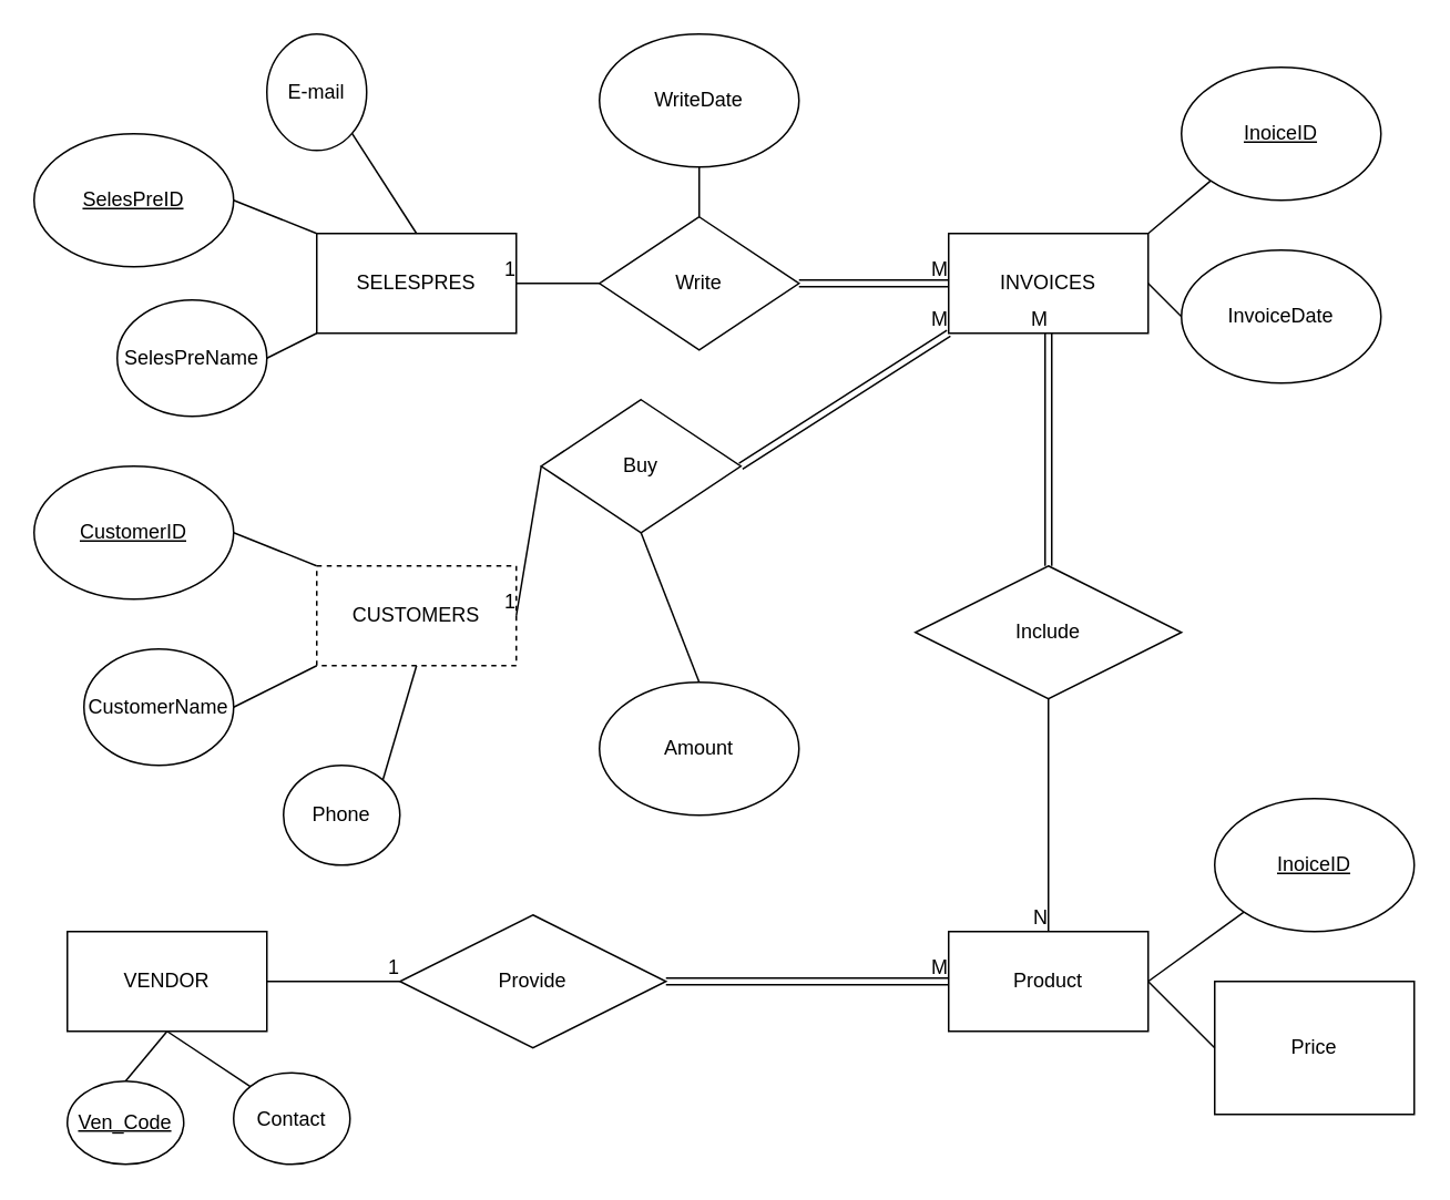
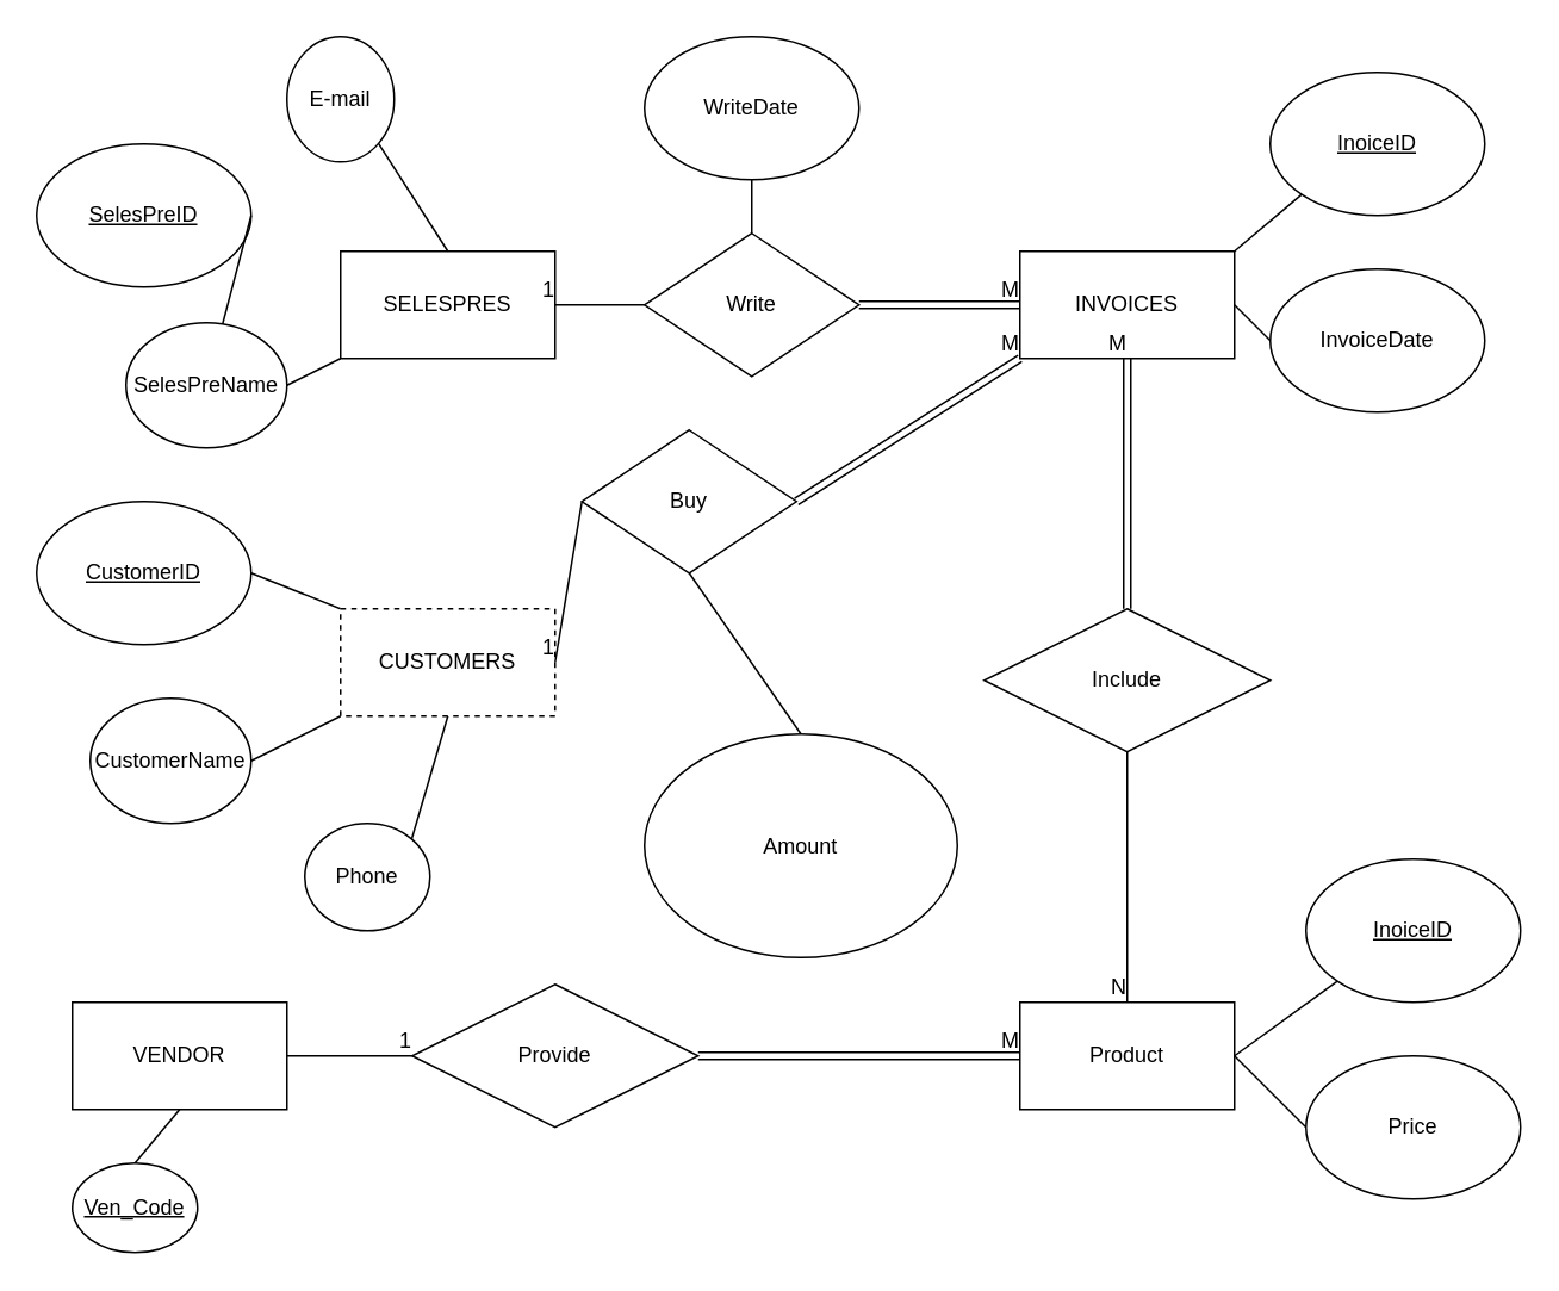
  <mxCell id="0" />
  <mxCell id="1" parent="0" />
  <mxCell id="2" value="&lt;u&gt;SelesPreID&lt;/u&gt;" style="ellipse;whiteSpace=wrap;html=1;" vertex="1" parent="1"><mxGeometry x="20" y="80" width="120" height="80" as="geometry" /></mxCell>
  <mxCell id="3" value="SelesPreName" style="ellipse;whiteSpace=wrap;html=1;" vertex="1" parent="1"><mxGeometry x="70" y="180" width="90" height="70" as="geometry" /></mxCell>
  <mxCell id="4" value="SELESPRES" style="rounded=0;whiteSpace=wrap;html=1;" vertex="1" parent="1"><mxGeometry x="190" y="140" width="120" height="60" as="geometry" /></mxCell>
  <mxCell id="5" value="Write" style="rhombus;whiteSpace=wrap;html=1;" vertex="1" parent="1"><mxGeometry x="360" y="130" width="120" height="80" as="geometry" /></mxCell>
  <mxCell id="6" value="WriteDate" style="ellipse;whiteSpace=wrap;html=1;" vertex="1" parent="1"><mxGeometry x="360" y="20" width="120" height="80" as="geometry" /></mxCell>
- <mxCell id="7" value="" style="endArrow=none;html=1;rounded=0;exitX=1;exitY=0.5;exitDx=0;exitDy=0;entryX=0;entryY=0;entryDx=0;entryDy=0;" edge="1" parent="1" source="2" target="4"><mxGeometry width="50" height="50" relative="1" as="geometry"><mxPoint x="260" y="320" as="sourcePoint" /><mxPoint x="190" y="170" as="targetPoint" /></mxGeometry></mxCell>
+ <mxCell id="7" value="" style="endArrow=none;html=1;rounded=0;exitX=1;exitY=0.5;exitDx=0;exitDy=0;" edge="1" parent="1" source="2" target="3"><mxGeometry width="50" height="50" relative="1" as="geometry"><mxPoint x="260" y="320" as="sourcePoint" /><mxPoint x="190" y="170" as="targetPoint" /></mxGeometry></mxCell>
  <mxCell id="8" value="" style="endArrow=none;html=1;rounded=0;exitX=1;exitY=0.5;exitDx=0;exitDy=0;entryX=0;entryY=1;entryDx=0;entryDy=0;" edge="1" parent="1" source="3" target="4"><mxGeometry width="50" height="50" relative="1" as="geometry"><mxPoint x="260" y="320" as="sourcePoint" /><mxPoint x="190" y="170" as="targetPoint" /></mxGeometry></mxCell>
  <mxCell id="9" value="" style="endArrow=none;html=1;rounded=0;entryX=0.5;entryY=1;entryDx=0;entryDy=0;exitX=0.5;exitY=0;exitDx=0;exitDy=0;" edge="1" parent="1" source="5" target="6"><mxGeometry width="50" height="50" relative="1" as="geometry"><mxPoint x="260" y="320" as="sourcePoint" /><mxPoint x="310" y="270" as="targetPoint" /></mxGeometry></mxCell>
  <mxCell id="10" value="INVOICES" style="rounded=0;whiteSpace=wrap;html=1;" vertex="1" parent="1"><mxGeometry x="570" y="140" width="120" height="60" as="geometry" /></mxCell>
  <mxCell id="11" value="" style="endArrow=none;html=1;rounded=0;entryX=1;entryY=0.5;entryDx=0;entryDy=0;exitX=0;exitY=0.5;exitDx=0;exitDy=0;" edge="1" parent="1" source="5" target="4"><mxGeometry relative="1" as="geometry"><mxPoint x="230" y="300" as="sourcePoint" /><mxPoint x="390" y="300" as="targetPoint" /></mxGeometry></mxCell>
  <mxCell id="12" value="1" style="resizable=0;html=1;align=right;verticalAlign=bottom;" connectable="0" vertex="1" parent="11"><mxGeometry x="1" relative="1" as="geometry" /></mxCell>
  <mxCell id="13" value="" style="shape=link;html=1;rounded=0;exitX=1;exitY=0.5;exitDx=0;exitDy=0;entryX=0;entryY=0.5;entryDx=0;entryDy=0;" edge="1" parent="1" source="5" target="10"><mxGeometry relative="1" as="geometry"><mxPoint x="380" y="300" as="sourcePoint" /><mxPoint x="540" y="300" as="targetPoint" /></mxGeometry></mxCell>
  <mxCell id="14" value="M" style="resizable=0;html=1;align=right;verticalAlign=bottom;" connectable="0" vertex="1" parent="13"><mxGeometry x="1" relative="1" as="geometry" /></mxCell>
  <mxCell id="15" value="&lt;u&gt;InoiceID&lt;/u&gt;" style="ellipse;whiteSpace=wrap;html=1;" vertex="1" parent="1"><mxGeometry x="710" y="40" width="120" height="80" as="geometry" /></mxCell>
  <mxCell id="16" value="" style="endArrow=none;html=1;rounded=0;exitX=1;exitY=0;exitDx=0;exitDy=0;entryX=0;entryY=1;entryDx=0;entryDy=0;" edge="1" parent="1" source="10" target="15"><mxGeometry width="50" height="50" relative="1" as="geometry"><mxPoint x="660" y="320" as="sourcePoint" /><mxPoint x="710" y="270" as="targetPoint" /></mxGeometry></mxCell>
  <mxCell id="17" value="Buy" style="rhombus;whiteSpace=wrap;html=1;" vertex="1" parent="1"><mxGeometry x="325" y="240" width="120" height="80" as="geometry" /></mxCell>
  <mxCell id="18" value="" style="shape=link;html=1;rounded=0;entryX=0;entryY=1;entryDx=0;entryDy=0;exitX=1;exitY=0.5;exitDx=0;exitDy=0;" edge="1" parent="1" source="17" target="10"><mxGeometry relative="1" as="geometry"><mxPoint x="360" y="300" as="sourcePoint" /><mxPoint x="520" y="300" as="targetPoint" /></mxGeometry></mxCell>
  <mxCell id="19" value="M" style="resizable=0;html=1;align=right;verticalAlign=bottom;" connectable="0" vertex="1" parent="18"><mxGeometry x="1" relative="1" as="geometry" /></mxCell>
  <mxCell id="20" value="CUSTOMERS" style="rounded=0;whiteSpace=wrap;html=1;dashed=1;" vertex="1" parent="1"><mxGeometry x="190" y="340" width="120" height="60" as="geometry" /></mxCell>
  <mxCell id="21" value="&lt;u&gt;CustomerID&lt;/u&gt;" style="ellipse;whiteSpace=wrap;html=1;" vertex="1" parent="1"><mxGeometry x="20" y="280" width="120" height="80" as="geometry" /></mxCell>
  <mxCell id="22" value="CustomerName" style="ellipse;whiteSpace=wrap;html=1;" vertex="1" parent="1"><mxGeometry x="50" y="390" width="90" height="70" as="geometry" /></mxCell>
  <mxCell id="23" value="" style="endArrow=none;html=1;rounded=0;exitX=1;exitY=0.5;exitDx=0;exitDy=0;entryX=0;entryY=0;entryDx=0;entryDy=0;" edge="1" parent="1" source="21" target="20"><mxGeometry width="50" height="50" relative="1" as="geometry"><mxPoint x="400" y="420" as="sourcePoint" /><mxPoint x="450" y="370" as="targetPoint" /></mxGeometry></mxCell>
  <mxCell id="24" value="" style="endArrow=none;html=1;rounded=0;exitX=1;exitY=0.5;exitDx=0;exitDy=0;entryX=0;entryY=1;entryDx=0;entryDy=0;" edge="1" parent="1" source="22" target="20"><mxGeometry width="50" height="50" relative="1" as="geometry"><mxPoint x="400" y="420" as="sourcePoint" /><mxPoint x="450" y="370" as="targetPoint" /></mxGeometry></mxCell>
- <mxCell id="25" value="Amount" style="ellipse;whiteSpace=wrap;html=1;" vertex="1" parent="1"><mxGeometry x="360" y="410" width="120" height="80" as="geometry" /></mxCell>
+ <mxCell id="25" value="Amount" style="ellipse;whiteSpace=wrap;html=1;" vertex="1" parent="1"><mxGeometry x="360" y="410" width="175" height="125" as="geometry" /></mxCell>
  <mxCell id="26" value="" style="endArrow=none;html=1;rounded=0;entryX=1;entryY=0.5;entryDx=0;entryDy=0;exitX=0;exitY=0.5;exitDx=0;exitDy=0;" edge="1" parent="1" source="17" target="20"><mxGeometry relative="1" as="geometry"><mxPoint x="450" y="300" as="sourcePoint" /><mxPoint x="610" y="300" as="targetPoint" /></mxGeometry></mxCell>
  <mxCell id="27" value="1" style="resizable=0;html=1;align=right;verticalAlign=bottom;" connectable="0" vertex="1" parent="26"><mxGeometry x="1" relative="1" as="geometry" /></mxCell>
  <mxCell id="28" value="" style="endArrow=none;html=1;rounded=0;exitX=0.5;exitY=0;exitDx=0;exitDy=0;entryX=0.5;entryY=1;entryDx=0;entryDy=0;" edge="1" parent="1" source="25" target="17"><mxGeometry width="50" height="50" relative="1" as="geometry"><mxPoint x="500" y="440" as="sourcePoint" /><mxPoint x="550" y="390" as="targetPoint" /></mxGeometry></mxCell>
  <mxCell id="29" value="Include" style="rhombus;whiteSpace=wrap;html=1;" vertex="1" parent="1"><mxGeometry x="550" y="340" width="160" height="80" as="geometry" /></mxCell>
  <mxCell id="30" value="" style="shape=link;html=1;rounded=0;entryX=0.5;entryY=1;entryDx=0;entryDy=0;exitX=0.5;exitY=0;exitDx=0;exitDy=0;" edge="1" parent="1" source="29" target="10"><mxGeometry relative="1" as="geometry"><mxPoint x="490" y="330" as="sourcePoint" /><mxPoint x="580" y="210" as="targetPoint" /></mxGeometry></mxCell>
  <mxCell id="31" value="M" style="resizable=0;html=1;align=right;verticalAlign=bottom;" connectable="0" vertex="1" parent="30"><mxGeometry x="1" relative="1" as="geometry" /></mxCell>
  <mxCell id="32" value="" style="endArrow=none;html=1;rounded=0;exitX=0.5;exitY=1;exitDx=0;exitDy=0;" edge="1" parent="1" source="29"><mxGeometry relative="1" as="geometry"><mxPoint x="450" y="410" as="sourcePoint" /><mxPoint x="630" y="560" as="targetPoint" /></mxGeometry></mxCell>
  <mxCell id="33" value="N" style="resizable=0;html=1;align=right;verticalAlign=bottom;" connectable="0" vertex="1" parent="32"><mxGeometry x="1" relative="1" as="geometry" /></mxCell>
  <mxCell id="34" value="Product" style="rounded=0;whiteSpace=wrap;html=1;" vertex="1" parent="1"><mxGeometry x="570" y="560" width="120" height="60" as="geometry" /></mxCell>
  <mxCell id="35" value="" style="endArrow=none;html=1;rounded=0;exitX=1;exitY=0.5;exitDx=0;exitDy=0;entryX=0;entryY=1;entryDx=0;entryDy=0;" edge="1" parent="1" source="34" target="36"><mxGeometry width="50" height="50" relative="1" as="geometry"><mxPoint x="510" y="460" as="sourcePoint" /><mxPoint x="750" y="550" as="targetPoint" /></mxGeometry></mxCell>
  <mxCell id="36" value="&lt;u&gt;InoiceID&lt;/u&gt;" style="ellipse;whiteSpace=wrap;html=1;" vertex="1" parent="1"><mxGeometry x="730" y="480" width="120" height="80" as="geometry" /></mxCell>
  <mxCell id="37" value="" style="shape=link;html=1;rounded=0;entryX=0;entryY=0.5;entryDx=0;entryDy=0;exitX=1;exitY=0.5;exitDx=0;exitDy=0;" edge="1" parent="1" source="39" target="34"><mxGeometry relative="1" as="geometry"><mxPoint x="390" y="590" as="sourcePoint" /><mxPoint x="580" y="210" as="targetPoint" /></mxGeometry></mxCell>
  <mxCell id="38" value="M" style="resizable=0;html=1;align=right;verticalAlign=bottom;" connectable="0" vertex="1" parent="37"><mxGeometry x="1" relative="1" as="geometry" /></mxCell>
- <mxCell id="39" value="Provide" style="rhombus;whiteSpace=wrap;html=1;" vertex="1" parent="1"><mxGeometry x="240" y="550" width="160" height="80" as="geometry" /></mxCell>
+ <mxCell id="39" value="Provide" style="rhombus;whiteSpace=wrap;html=1;" vertex="1" parent="1"><mxGeometry x="230" y="550" width="160" height="80" as="geometry" /></mxCell>
  <mxCell id="40" value="" style="endArrow=none;html=1;rounded=0;entryX=0;entryY=0.5;entryDx=0;entryDy=0;" edge="1" parent="1" target="39"><mxGeometry relative="1" as="geometry"><mxPoint x="160" y="590" as="sourcePoint" /><mxPoint x="320" y="380" as="targetPoint" /></mxGeometry></mxCell>
  <mxCell id="41" value="1" style="resizable=0;html=1;align=right;verticalAlign=bottom;" connectable="0" vertex="1" parent="40"><mxGeometry x="1" relative="1" as="geometry" /></mxCell>
  <mxCell id="42" value="VENDOR" style="rounded=0;whiteSpace=wrap;html=1;" vertex="1" parent="1"><mxGeometry x="40" y="560" width="120" height="60" as="geometry" /></mxCell>
  <mxCell id="43" value="Phone" style="ellipse;whiteSpace=wrap;html=1;" vertex="1" parent="1"><mxGeometry x="170" y="460" width="70" height="60" as="geometry" /></mxCell>
  <mxCell id="44" value="" style="endArrow=none;html=1;rounded=0;exitX=1;exitY=0;exitDx=0;exitDy=0;entryX=0.5;entryY=1;entryDx=0;entryDy=0;" edge="1" parent="1" source="43" target="20"><mxGeometry width="50" height="50" relative="1" as="geometry"><mxPoint x="430" y="460" as="sourcePoint" /><mxPoint x="480" y="410" as="targetPoint" /></mxGeometry></mxCell>
  <mxCell id="45" value="E-mail" style="ellipse;whiteSpace=wrap;html=1;" vertex="1" parent="1"><mxGeometry x="160" y="20" width="60" height="70" as="geometry" /></mxCell>
  <mxCell id="46" value="" style="endArrow=none;html=1;rounded=0;exitX=1;exitY=1;exitDx=0;exitDy=0;entryX=0.5;entryY=0;entryDx=0;entryDy=0;" edge="1" parent="1" source="45" target="4"><mxGeometry width="50" height="50" relative="1" as="geometry"><mxPoint x="1130" y="470" as="sourcePoint" /><mxPoint x="1180" y="420" as="targetPoint" /></mxGeometry></mxCell>
  <mxCell id="47" value="&lt;u&gt;Ven_Code&lt;/u&gt;" style="ellipse;whiteSpace=wrap;html=1;" vertex="1" parent="1"><mxGeometry x="40" y="650" width="70" height="50" as="geometry" /></mxCell>
  <mxCell id="48" value="" style="endArrow=none;html=1;rounded=0;exitX=0.5;exitY=0;exitDx=0;exitDy=0;entryX=0.5;entryY=1;entryDx=0;entryDy=0;" edge="1" parent="1" source="47" target="42"><mxGeometry width="50" height="50" relative="1" as="geometry"><mxPoint x="660" y="470" as="sourcePoint" /><mxPoint x="710" y="420" as="targetPoint" /></mxGeometry></mxCell>
- <mxCell id="49" value="Contact" style="ellipse;whiteSpace=wrap;html=1;" vertex="1" parent="1"><mxGeometry x="140" y="645" width="70" height="55" as="geometry" /></mxCell>
- <mxCell id="50" value="" style="endArrow=none;html=1;rounded=0;exitX=0;exitY=0;exitDx=0;exitDy=0;entryX=0.5;entryY=1;entryDx=0;entryDy=0;" edge="1" parent="1" source="49" target="42"><mxGeometry width="50" height="50" relative="1" as="geometry"><mxPoint x="660" y="470" as="sourcePoint" /><mxPoint x="710" y="420" as="targetPoint" /></mxGeometry></mxCell>
  <mxCell id="51" value="InvoiceDate" style="ellipse;whiteSpace=wrap;html=1;" vertex="1" parent="1"><mxGeometry x="710" y="150" width="120" height="80" as="geometry" /></mxCell>
  <mxCell id="52" value="" style="endArrow=none;html=1;rounded=0;entryX=0;entryY=0.5;entryDx=0;entryDy=0;exitX=1;exitY=0.5;exitDx=0;exitDy=0;" edge="1" parent="1" source="10" target="51"><mxGeometry width="50" height="50" relative="1" as="geometry"><mxPoint x="520" y="390" as="sourcePoint" /><mxPoint x="570" y="340" as="targetPoint" /></mxGeometry></mxCell>
- <mxCell id="53" value="Price" style="whiteSpace=wrap;html=1;rounded=0;" vertex="1" parent="1"><mxGeometry x="730" y="590" width="120" height="80" as="geometry" /></mxCell>
+ <mxCell id="53" value="Price" style="ellipse;whiteSpace=wrap;html=1;" vertex="1" parent="1"><mxGeometry x="730" y="590" width="120" height="80" as="geometry" /></mxCell>
  <mxCell id="54" value="" style="endArrow=none;html=1;rounded=0;exitX=1;exitY=0.5;exitDx=0;exitDy=0;entryX=0;entryY=0.5;entryDx=0;entryDy=0;" edge="1" parent="1" source="34" target="53"><mxGeometry width="50" height="50" relative="1" as="geometry"><mxPoint x="510" y="390" as="sourcePoint" /><mxPoint x="560" y="340" as="targetPoint" /></mxGeometry></mxCell>
